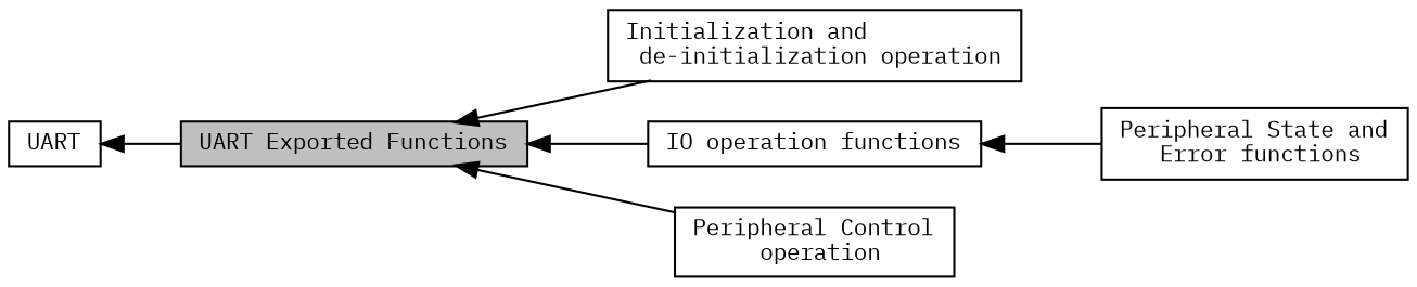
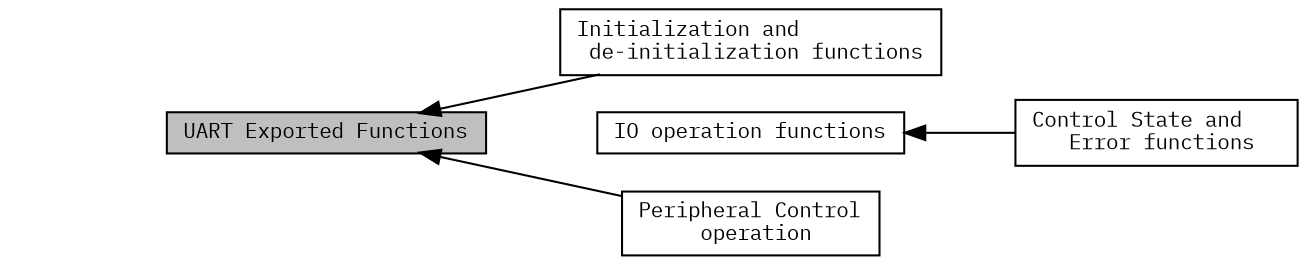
  digraph {
    fontname="IBM Plex Mono"
    rankdir=LR
    node [color=black fillcolor=white fontname="IBM Plex Mono" fontsize=10 shape=record style=filled]
    edge [dir=back fontname="IBM Plex Mono" fontsize=10 labelfontname=Helvetica labelfontsize=10 shape=plaintext style=solid]
-   n1 [height=0.2 label="Initialization and\l de-initialization operation" width=0.4]
+   n1 [height=0.2 label="Initialization and\l de-initialization functions" width=0.4]
    n2 [height=0.2 label="IO operation functions" width=0.4]
-   n3 [height=0.2 label="Peripheral State and\l Error functions" width=0.4]
+   n3 [height=0.2 label="Control State and\l Error functions" width=0.4]
    n4 [height=0.2 label="Peripheral Control\l operation" width=0.4]
    n5 [fillcolor=grey75 fontcolor=black height=0.2 label="UART Exported Functions" width=0.4]
-   n6 [height=0.2 label=UART width=0.4]
    n2 -> n3
    n5 -> n1
-   n5 -> n2
    n5 -> n4
-   n6 -> n5
  }
